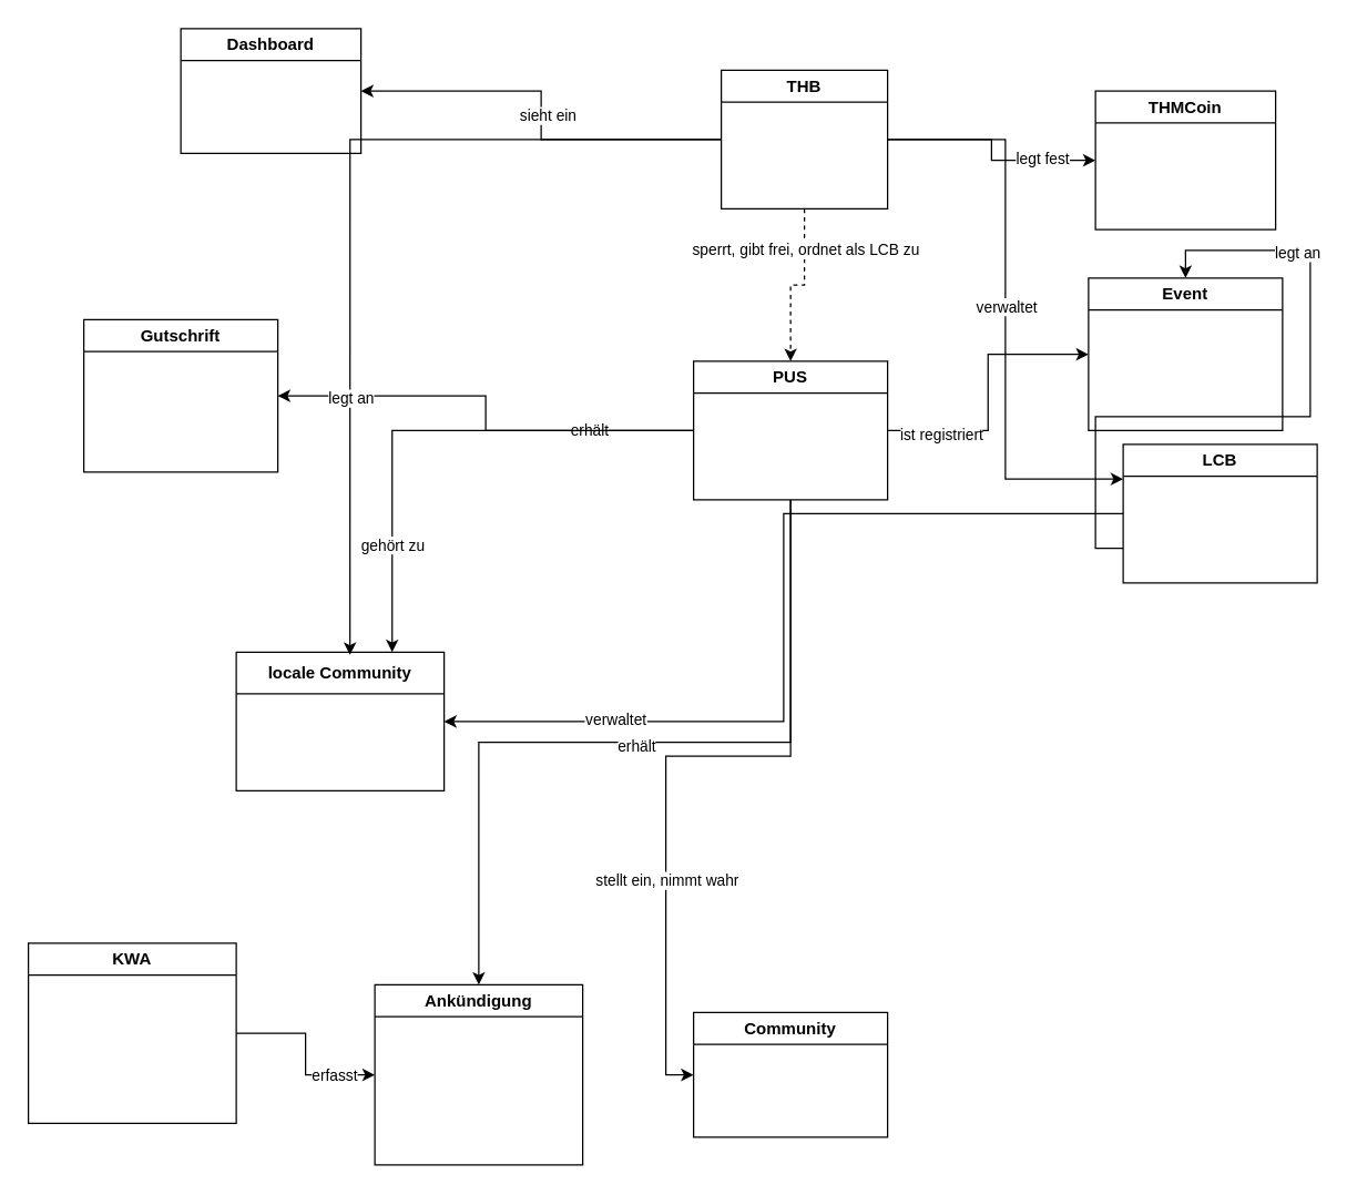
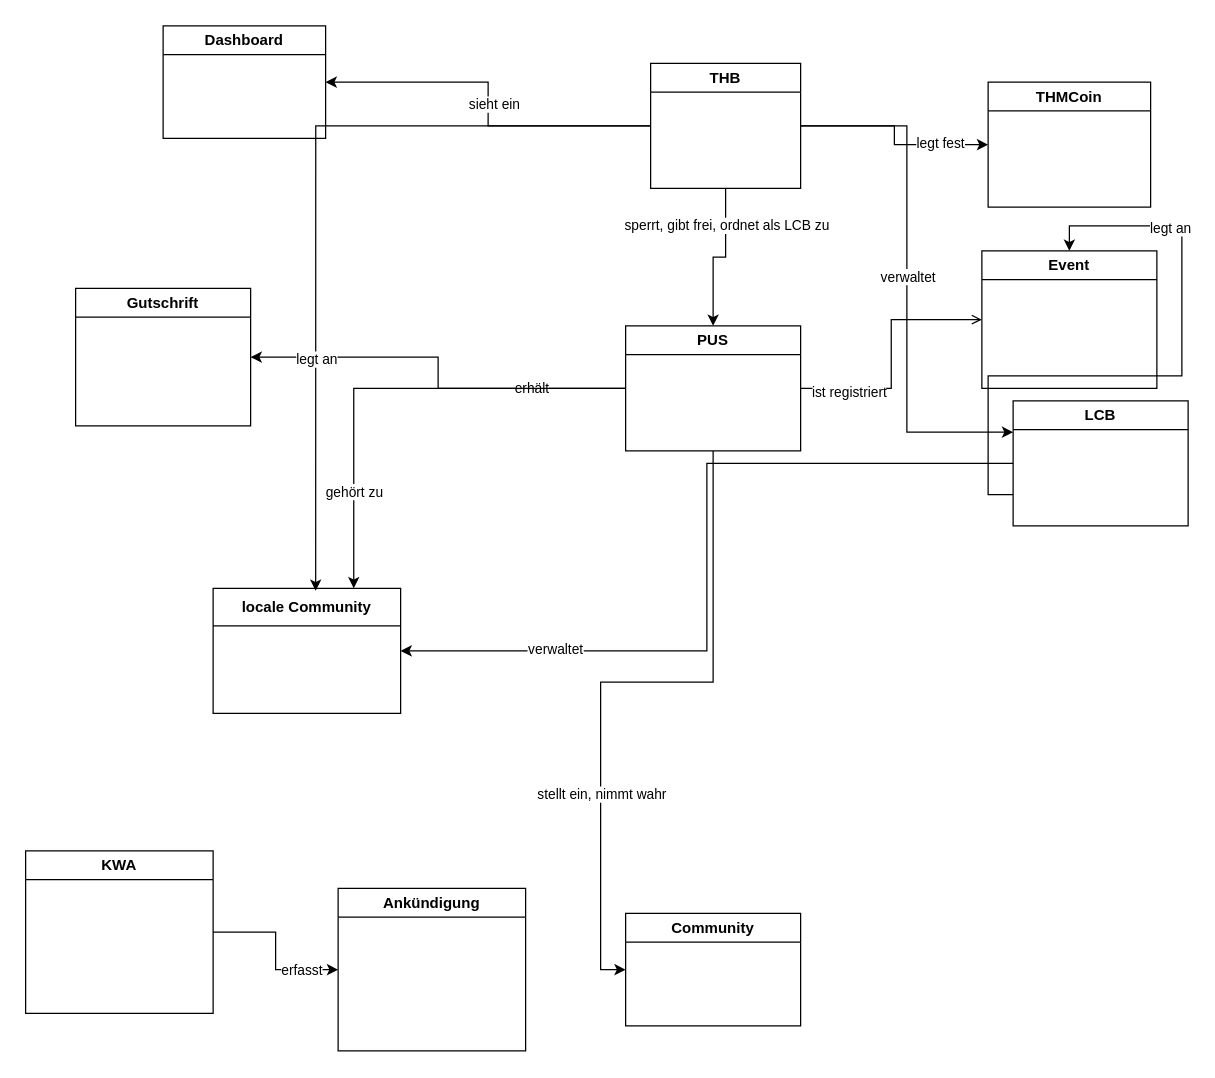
  <mxCell id="0" />
  <mxCell id="1" parent="0" />
  <mxCell id="2" style="edgeStyle=orthogonalEdgeStyle;rounded=0;orthogonalLoop=1;jettySize=auto;html=1;entryX=1;entryY=0.5;entryDx=0;entryDy=0;" parent="1" source="10" target="36" edge="1"><mxGeometry relative="1" as="geometry" /></mxCell>
  <mxCell id="3" value="sieht ein" style="edgeLabel;html=1;align=center;verticalAlign=middle;resizable=0;points=[];" parent="2" vertex="1" connectable="0"><mxGeometry y="-4" relative="1" as="geometry"><mxPoint as="offset" /></mxGeometry></mxCell>
  <mxCell id="4" style="edgeStyle=orthogonalEdgeStyle;rounded=0;orthogonalLoop=1;jettySize=auto;html=1;entryX=0;entryY=0.5;entryDx=0;entryDy=0;" parent="1" source="10" target="11" edge="1"><mxGeometry relative="1" as="geometry" /></mxCell>
  <mxCell id="5" value="legt fest" style="edgeLabel;html=1;align=center;verticalAlign=middle;resizable=0;points=[];" parent="4" vertex="1" connectable="0"><mxGeometry x="0.527" y="2" relative="1" as="geometry"><mxPoint as="offset" /></mxGeometry></mxCell>
  <mxCell id="6" style="edgeStyle=orthogonalEdgeStyle;rounded=0;orthogonalLoop=1;jettySize=auto;html=1;entryX=0;entryY=0.25;entryDx=0;entryDy=0;" parent="1" source="10" target="27" edge="1"><mxGeometry relative="1" as="geometry" /></mxCell>
  <mxCell id="7" value="verwaltet" style="edgeLabel;html=1;align=center;verticalAlign=middle;resizable=0;points=[];" parent="6" vertex="1" connectable="0"><mxGeometry x="-0.012" relative="1" as="geometry"><mxPoint as="offset" /></mxGeometry></mxCell>
- <mxCell id="8" style="edgeStyle=orthogonalEdgeStyle;rounded=0;orthogonalLoop=1;jettySize=auto;html=1;exitX=0.5;exitY=1;exitDx=0;exitDy=0;entryX=0.5;entryY=0;entryDx=0;entryDy=0;dashed=1;" parent="1" source="10" target="22" edge="1"><mxGeometry relative="1" as="geometry" /></mxCell>
+ <mxCell id="8" style="edgeStyle=orthogonalEdgeStyle;rounded=0;orthogonalLoop=1;jettySize=auto;html=1;exitX=0.5;exitY=1;exitDx=0;exitDy=0;entryX=0.5;entryY=0;entryDx=0;entryDy=0;" parent="1" source="10" target="22" edge="1"><mxGeometry relative="1" as="geometry" /></mxCell>
  <mxCell id="9" value="sperrt, gibt frei, ordnet als LCB zu" style="edgeLabel;html=1;align=center;verticalAlign=middle;resizable=0;points=[];" parent="8" vertex="1" connectable="0"><mxGeometry x="-0.517" relative="1" as="geometry"><mxPoint as="offset" /></mxGeometry></mxCell>
  <mxCell id="10" value="&lt;font style=&quot;vertical-align: inherit;&quot;&gt;&lt;font style=&quot;vertical-align: inherit;&quot;&gt;THB&lt;/font&gt;&lt;/font&gt;" style="swimlane;whiteSpace=wrap;html=1;" parent="1" vertex="1"><mxGeometry x="520" y="50" width="120" height="100" as="geometry" /></mxCell>
  <mxCell id="11" value="&lt;font style=&quot;vertical-align: inherit;&quot;&gt;&lt;font style=&quot;vertical-align: inherit;&quot;&gt;THMCoin&lt;/font&gt;&lt;/font&gt;" style="swimlane;whiteSpace=wrap;html=1;" parent="1" vertex="1"><mxGeometry x="790" y="65" width="130" height="100" as="geometry" /></mxCell>
  <mxCell id="12" style="edgeStyle=orthogonalEdgeStyle;rounded=0;orthogonalLoop=1;jettySize=auto;html=1;exitX=0.5;exitY=1;exitDx=0;exitDy=0;entryX=0;entryY=0.5;entryDx=0;entryDy=0;" parent="1" source="22" target="31" edge="1"><mxGeometry relative="1" as="geometry" /></mxCell>
  <mxCell id="13" value="stellt ein, nimmt wahr" style="edgeLabel;html=1;align=center;verticalAlign=middle;resizable=0;points=[];" parent="12" vertex="1" connectable="0"><mxGeometry x="0.388" relative="1" as="geometry"><mxPoint as="offset" /></mxGeometry></mxCell>
- <mxCell id="14" style="edgeStyle=orthogonalEdgeStyle;rounded=0;orthogonalLoop=1;jettySize=auto;html=1;exitX=0.5;exitY=1;exitDx=0;exitDy=0;" parent="1" source="22" target="32" edge="1"><mxGeometry relative="1" as="geometry" /></mxCell>
- <mxCell id="15" value="erhält" style="edgeLabel;html=1;align=center;verticalAlign=middle;resizable=0;points=[];" parent="14" vertex="1" connectable="0"><mxGeometry x="-0.003" y="2" relative="1" as="geometry"><mxPoint as="offset" /></mxGeometry></mxCell>
- <mxCell id="16" style="edgeStyle=orthogonalEdgeStyle;rounded=0;orthogonalLoop=1;jettySize=auto;html=1;exitX=1;exitY=0.5;exitDx=0;exitDy=0;entryX=0;entryY=0.5;entryDx=0;entryDy=0;" parent="1" source="22" target="28" edge="1"><mxGeometry relative="1" as="geometry" /></mxCell>
+ <mxCell id="16" style="edgeStyle=orthogonalEdgeStyle;rounded=0;orthogonalLoop=1;jettySize=auto;html=1;exitX=1;exitY=0.5;exitDx=0;exitDy=0;entryX=0;entryY=0.5;entryDx=0;entryDy=0;endArrow=open;" parent="1" source="22" target="28" edge="1"><mxGeometry relative="1" as="geometry" /></mxCell>
  <mxCell id="17" value="ist registriert" style="edgeLabel;html=1;align=center;verticalAlign=middle;resizable=0;points=[];" parent="16" vertex="1" connectable="0"><mxGeometry x="-0.618" y="-2" relative="1" as="geometry"><mxPoint as="offset" /></mxGeometry></mxCell>
  <mxCell id="18" style="edgeStyle=orthogonalEdgeStyle;rounded=0;orthogonalLoop=1;jettySize=auto;html=1;entryX=1;entryY=0.5;entryDx=0;entryDy=0;" parent="1" source="22" target="29" edge="1"><mxGeometry relative="1" as="geometry" /></mxCell>
  <mxCell id="19" value="erhält" style="edgeLabel;html=1;align=center;verticalAlign=middle;resizable=0;points=[];" parent="18" vertex="1" connectable="0"><mxGeometry x="-0.532" y="-1" relative="1" as="geometry"><mxPoint as="offset" /></mxGeometry></mxCell>
  <mxCell id="20" style="edgeStyle=orthogonalEdgeStyle;rounded=0;orthogonalLoop=1;jettySize=auto;html=1;entryX=0.75;entryY=0;entryDx=0;entryDy=0;" parent="1" source="22" target="30" edge="1"><mxGeometry relative="1" as="geometry" /></mxCell>
  <mxCell id="21" value="gehört zu" style="edgeLabel;html=1;align=center;verticalAlign=middle;resizable=0;points=[];" parent="20" vertex="1" connectable="0"><mxGeometry x="0.592" relative="1" as="geometry"><mxPoint as="offset" /></mxGeometry></mxCell>
  <mxCell id="22" value="&lt;font style=&quot;vertical-align: inherit;&quot;&gt;&lt;font style=&quot;vertical-align: inherit;&quot;&gt;PUS&lt;/font&gt;&lt;/font&gt;" style="swimlane;whiteSpace=wrap;html=1;" parent="1" vertex="1"><mxGeometry x="500" y="260" width="140" height="100" as="geometry" /></mxCell>
  <mxCell id="23" style="edgeStyle=orthogonalEdgeStyle;rounded=0;orthogonalLoop=1;jettySize=auto;html=1;exitX=0;exitY=0.75;exitDx=0;exitDy=0;entryX=0.5;entryY=0;entryDx=0;entryDy=0;" parent="1" source="27" target="28" edge="1"><mxGeometry relative="1" as="geometry" /></mxCell>
  <mxCell id="24" value="legt an" style="edgeLabel;html=1;align=center;verticalAlign=middle;resizable=0;points=[];" parent="23" vertex="1" connectable="0"><mxGeometry x="0.6" y="1" relative="1" as="geometry"><mxPoint as="offset" /></mxGeometry></mxCell>
  <mxCell id="25" style="edgeStyle=orthogonalEdgeStyle;rounded=0;orthogonalLoop=1;jettySize=auto;html=1;entryX=1;entryY=0.5;entryDx=0;entryDy=0;" parent="1" source="27" target="30" edge="1"><mxGeometry relative="1" as="geometry" /></mxCell>
  <mxCell id="26" value="verwaltet" style="edgeLabel;html=1;align=center;verticalAlign=middle;resizable=0;points=[];" parent="25" vertex="1" connectable="0"><mxGeometry x="0.616" y="-2" relative="1" as="geometry"><mxPoint as="offset" /></mxGeometry></mxCell>
  <mxCell id="27" value="&lt;font style=&quot;vertical-align: inherit;&quot;&gt;&lt;font style=&quot;vertical-align: inherit;&quot;&gt;LCB&lt;/font&gt;&lt;/font&gt;" style="swimlane;whiteSpace=wrap;html=1;" parent="1" vertex="1"><mxGeometry x="810" y="320" width="140" height="100" as="geometry" /></mxCell>
  <mxCell id="28" value="&lt;font style=&quot;vertical-align: inherit;&quot;&gt;&lt;font style=&quot;vertical-align: inherit;&quot;&gt;Event&lt;/font&gt;&lt;/font&gt;" style="swimlane;whiteSpace=wrap;html=1;" parent="1" vertex="1"><mxGeometry x="785" y="200" width="140" height="110" as="geometry" /></mxCell>
  <mxCell id="29" value="&lt;font style=&quot;vertical-align: inherit;&quot;&gt;&lt;font style=&quot;vertical-align: inherit;&quot;&gt;Gutschrift&lt;/font&gt;&lt;/font&gt;" style="swimlane;whiteSpace=wrap;html=1;" parent="1" vertex="1"><mxGeometry x="60" y="230" width="140" height="110" as="geometry" /></mxCell>
  <mxCell id="30" value="&lt;font style=&quot;vertical-align: inherit;&quot;&gt;&lt;font style=&quot;vertical-align: inherit;&quot;&gt;locale Community&lt;/font&gt;&lt;/font&gt;" style="swimlane;whiteSpace=wrap;html=1;startSize=30;" parent="1" vertex="1"><mxGeometry x="170" y="470" width="150" height="100" as="geometry" /></mxCell>
  <mxCell id="31" value="&lt;font style=&quot;vertical-align: inherit;&quot;&gt;&lt;font style=&quot;vertical-align: inherit;&quot;&gt;Community&lt;/font&gt;&lt;/font&gt;" style="swimlane;whiteSpace=wrap;html=1;" parent="1" vertex="1"><mxGeometry x="500" y="730" width="140" height="90" as="geometry" /></mxCell>
  <mxCell id="32" value="&lt;font style=&quot;vertical-align: inherit;&quot;&gt;&lt;font style=&quot;vertical-align: inherit;&quot;&gt;Ankündigung&lt;/font&gt;&lt;/font&gt;" style="swimlane;whiteSpace=wrap;html=1;" parent="1" vertex="1"><mxGeometry x="270" y="710" width="150" height="130" as="geometry" /></mxCell>
  <mxCell id="33" style="edgeStyle=orthogonalEdgeStyle;rounded=0;orthogonalLoop=1;jettySize=auto;html=1;exitX=1;exitY=0.5;exitDx=0;exitDy=0;entryX=0;entryY=0.5;entryDx=0;entryDy=0;" parent="1" source="35" target="32" edge="1"><mxGeometry relative="1" as="geometry" /></mxCell>
  <mxCell id="34" value="erfasst" style="edgeLabel;html=1;align=center;verticalAlign=middle;resizable=0;points=[];" parent="33" vertex="1" connectable="0"><mxGeometry x="0.533" relative="1" as="geometry"><mxPoint as="offset" /></mxGeometry></mxCell>
  <mxCell id="35" value="&lt;font style=&quot;vertical-align: inherit;&quot;&gt;&lt;font style=&quot;vertical-align: inherit;&quot;&gt;KWA&lt;/font&gt;&lt;/font&gt;" style="swimlane;whiteSpace=wrap;html=1;" parent="1" vertex="1"><mxGeometry x="20" y="680" width="150" height="130" as="geometry" /></mxCell>
  <mxCell id="36" value="Dashboard" style="swimlane;whiteSpace=wrap;html=1;" parent="1" vertex="1"><mxGeometry x="130" y="20" width="130" height="90" as="geometry" /></mxCell>
  <mxCell id="37" style="edgeStyle=orthogonalEdgeStyle;rounded=0;orthogonalLoop=1;jettySize=auto;html=1;entryX=0.547;entryY=0.02;entryDx=0;entryDy=0;entryPerimeter=0;" parent="1" source="10" target="30" edge="1"><mxGeometry relative="1" as="geometry" /></mxCell>
  <mxCell id="38" value="legt an" style="edgeLabel;html=1;align=center;verticalAlign=middle;resizable=0;points=[];" parent="37" vertex="1" connectable="0"><mxGeometry x="0.418" relative="1" as="geometry"><mxPoint as="offset" /></mxGeometry></mxCell>
